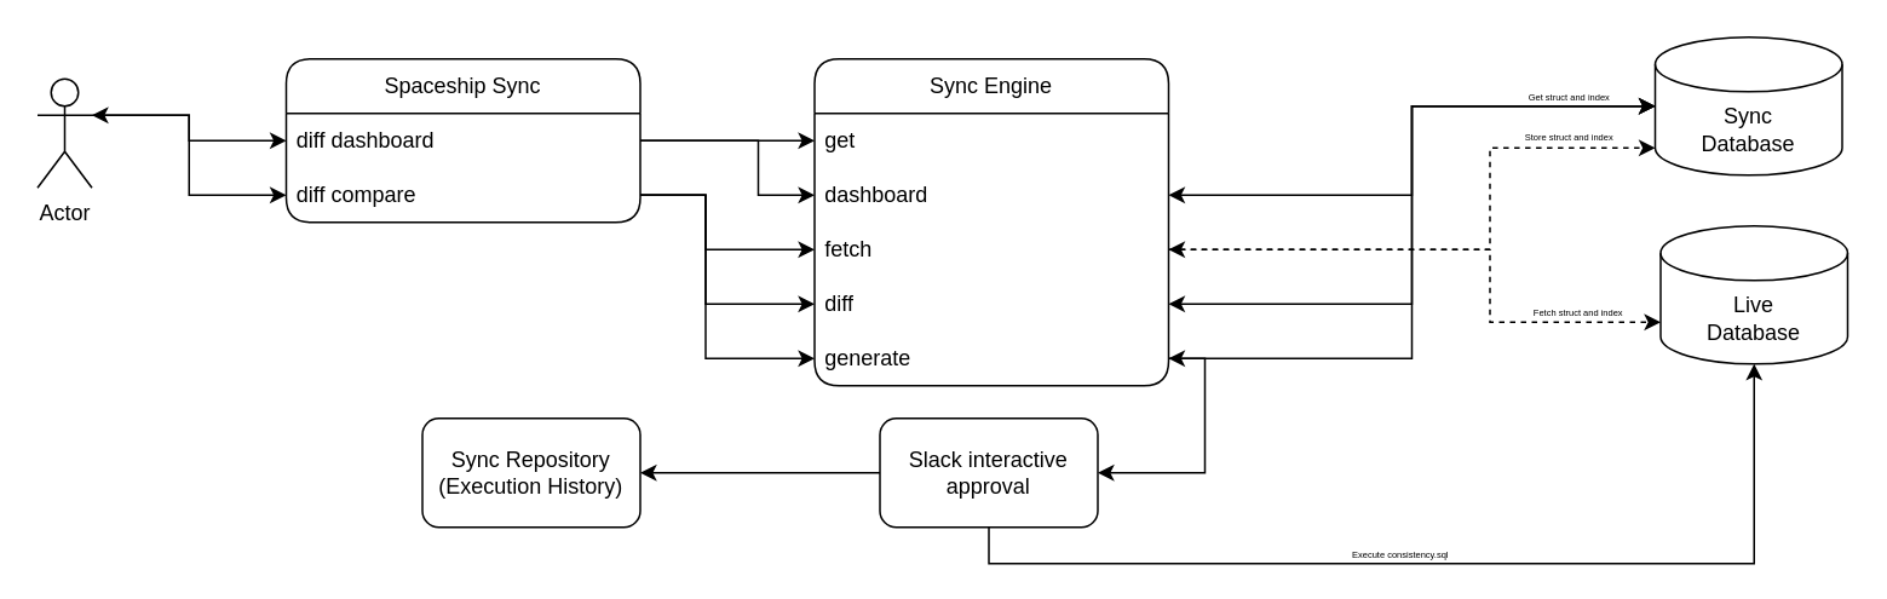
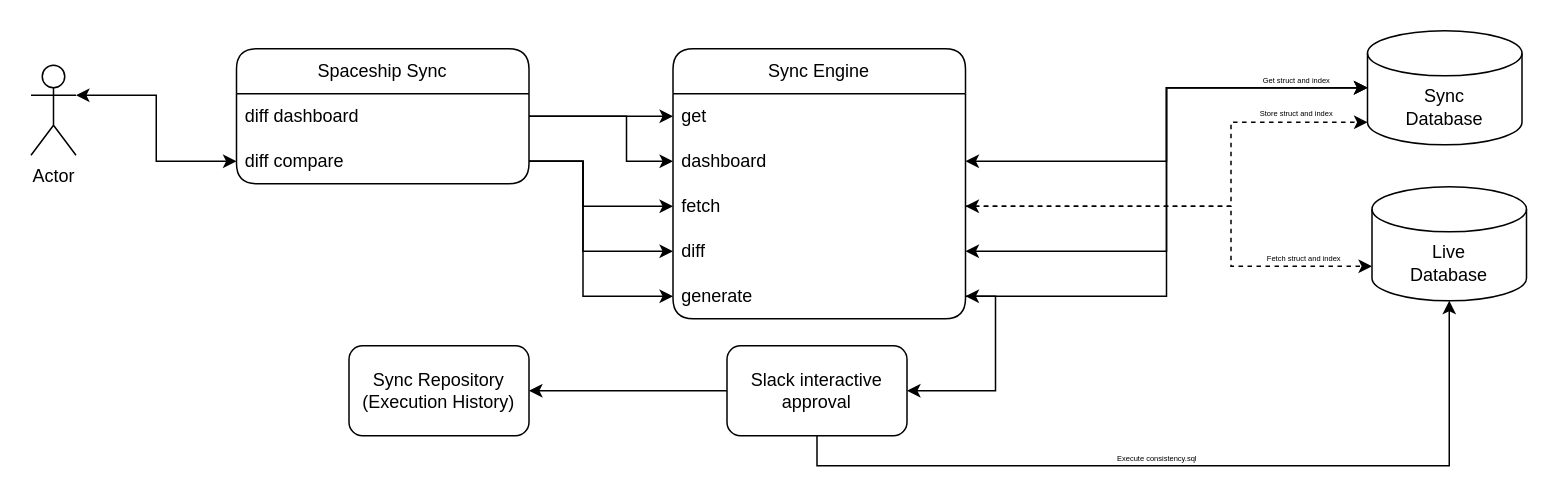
  <mxCell id="0" />
  <mxCell id="1" parent="0" />
  <mxCell id="2" value="Live&lt;div&gt;Database&lt;/div&gt;" style="shape=cylinder3;whiteSpace=wrap;html=1;boundedLbl=1;backgroundOutline=1;size=15;" vertex="1" parent="1"><mxGeometry x="914" y="124" width="103" height="76" as="geometry" /></mxCell>
  <mxCell id="3" value="Sync&lt;div&gt;Database&lt;/div&gt;" style="shape=cylinder3;whiteSpace=wrap;html=1;boundedLbl=1;backgroundOutline=1;size=15;" vertex="1" parent="1"><mxGeometry x="911" y="20" width="103" height="76" as="geometry" /></mxCell>
  <mxCell id="4" value="Sync Engine" style="swimlane;fontStyle=0;childLayout=stackLayout;horizontal=1;startSize=30;horizontalStack=0;resizeParent=1;resizeParentMax=0;resizeLast=0;collapsible=1;marginBottom=0;whiteSpace=wrap;html=1;rounded=1;" vertex="1" parent="1"><mxGeometry x="448" y="32" width="195" height="180" as="geometry" /></mxCell>
  <mxCell id="5" value="get" style="text;strokeColor=none;fillColor=none;align=left;verticalAlign=middle;spacingLeft=4;spacingRight=4;overflow=hidden;points=[[0,0.5],[1,0.5]];portConstraint=eastwest;rotatable=0;whiteSpace=wrap;html=1;" vertex="1" parent="4"><mxGeometry y="30" width="195" height="30" as="geometry" /></mxCell>
  <mxCell id="6" value="dashboard" style="text;strokeColor=none;fillColor=none;align=left;verticalAlign=middle;spacingLeft=4;spacingRight=4;overflow=hidden;points=[[0,0.5],[1,0.5]];portConstraint=eastwest;rotatable=0;whiteSpace=wrap;html=1;" vertex="1" parent="4"><mxGeometry y="60" width="195" height="30" as="geometry" /></mxCell>
  <mxCell id="7" value="fetch" style="text;strokeColor=none;fillColor=none;align=left;verticalAlign=middle;spacingLeft=4;spacingRight=4;overflow=hidden;points=[[0,0.5],[1,0.5]];portConstraint=eastwest;rotatable=0;whiteSpace=wrap;html=1;" vertex="1" parent="4"><mxGeometry y="90" width="195" height="30" as="geometry" /></mxCell>
  <mxCell id="8" value="diff" style="text;strokeColor=none;fillColor=none;align=left;verticalAlign=middle;spacingLeft=4;spacingRight=4;overflow=hidden;points=[[0,0.5],[1,0.5]];portConstraint=eastwest;rotatable=0;whiteSpace=wrap;html=1;" vertex="1" parent="4"><mxGeometry y="120" width="195" height="30" as="geometry" /></mxCell>
  <mxCell id="9" value="generate" style="text;strokeColor=none;fillColor=none;align=left;verticalAlign=middle;spacingLeft=4;spacingRight=4;overflow=hidden;points=[[0,0.5],[1,0.5]];portConstraint=eastwest;rotatable=0;whiteSpace=wrap;html=1;" vertex="1" parent="4"><mxGeometry y="150" width="195" height="30" as="geometry" /></mxCell>
- <mxCell id="10" style="edgeStyle=orthogonalEdgeStyle;rounded=0;orthogonalLoop=1;jettySize=auto;html=1;exitX=1;exitY=0.333;exitDx=0;exitDy=0;exitPerimeter=0;" edge="1" parent="1" source="12" target="14"><mxGeometry relative="1" as="geometry" /></mxCell>
  <mxCell id="11" style="edgeStyle=orthogonalEdgeStyle;rounded=0;orthogonalLoop=1;jettySize=auto;html=1;exitX=1;exitY=0.333;exitDx=0;exitDy=0;exitPerimeter=0;startArrow=classic;startFill=1;" edge="1" parent="1" source="12" target="15"><mxGeometry relative="1" as="geometry" /></mxCell>
  <mxCell id="12" value="Actor" style="shape=umlActor;verticalLabelPosition=bottom;verticalAlign=top;html=1;outlineConnect=0;" vertex="1" parent="1"><mxGeometry x="20" y="43" width="30" height="60" as="geometry" /></mxCell>
  <mxCell id="13" value="Spaceship Sync" style="swimlane;fontStyle=0;childLayout=stackLayout;horizontal=1;startSize=30;horizontalStack=0;resizeParent=1;resizeParentMax=0;resizeLast=0;collapsible=1;marginBottom=0;whiteSpace=wrap;html=1;rounded=1;" vertex="1" parent="1"><mxGeometry x="157" y="32" width="195" height="90" as="geometry" /></mxCell>
  <mxCell id="14" value="diff dashboard" style="text;strokeColor=none;fillColor=none;align=left;verticalAlign=middle;spacingLeft=4;spacingRight=4;overflow=hidden;points=[[0,0.5],[1,0.5]];portConstraint=eastwest;rotatable=0;whiteSpace=wrap;html=1;" vertex="1" parent="13"><mxGeometry y="30" width="195" height="30" as="geometry" /></mxCell>
  <mxCell id="15" value="diff compare" style="text;strokeColor=none;fillColor=none;align=left;verticalAlign=middle;spacingLeft=4;spacingRight=4;overflow=hidden;points=[[0,0.5],[1,0.5]];portConstraint=eastwest;rotatable=0;whiteSpace=wrap;html=1;" vertex="1" parent="13"><mxGeometry y="60" width="195" height="30" as="geometry" /></mxCell>
  <mxCell id="16" style="edgeStyle=orthogonalEdgeStyle;rounded=0;orthogonalLoop=1;jettySize=auto;html=1;exitX=1;exitY=0.5;exitDx=0;exitDy=0;entryX=0;entryY=0.5;entryDx=0;entryDy=0;" edge="1" parent="1" source="14" target="5"><mxGeometry relative="1" as="geometry" /></mxCell>
  <mxCell id="17" style="edgeStyle=orthogonalEdgeStyle;rounded=0;orthogonalLoop=1;jettySize=auto;html=1;exitX=1;exitY=0.5;exitDx=0;exitDy=0;" edge="1" parent="1" source="14" target="6"><mxGeometry relative="1" as="geometry"><Array as="points"><mxPoint x="417" y="77" /><mxPoint x="417" y="107" /></Array></mxGeometry></mxCell>
  <mxCell id="18" style="edgeStyle=orthogonalEdgeStyle;rounded=0;orthogonalLoop=1;jettySize=auto;html=1;exitX=1;exitY=0.5;exitDx=0;exitDy=0;" edge="1" parent="1" source="15" target="7"><mxGeometry relative="1" as="geometry"><Array as="points"><mxPoint x="388" y="107" /><mxPoint x="388" y="137" /></Array></mxGeometry></mxCell>
  <mxCell id="19" style="edgeStyle=orthogonalEdgeStyle;rounded=0;orthogonalLoop=1;jettySize=auto;html=1;exitX=1;exitY=0.5;exitDx=0;exitDy=0;entryX=0;entryY=0.5;entryDx=0;entryDy=0;" edge="1" parent="1" source="15" target="8"><mxGeometry relative="1" as="geometry"><Array as="points"><mxPoint x="388" y="107" /><mxPoint x="388" y="167" /></Array></mxGeometry></mxCell>
  <mxCell id="20" style="edgeStyle=orthogonalEdgeStyle;rounded=0;orthogonalLoop=1;jettySize=auto;html=1;exitX=1;exitY=0.5;exitDx=0;exitDy=0;entryX=0;entryY=0.5;entryDx=0;entryDy=0;" edge="1" parent="1" source="15" target="9"><mxGeometry relative="1" as="geometry"><Array as="points"><mxPoint x="388" y="107" /><mxPoint x="388" y="197" /></Array></mxGeometry></mxCell>
  <mxCell id="21" style="edgeStyle=orthogonalEdgeStyle;rounded=0;orthogonalLoop=1;jettySize=auto;html=1;exitX=1;exitY=0.5;exitDx=0;exitDy=0;entryX=0;entryY=0.5;entryDx=0;entryDy=0;entryPerimeter=0;startArrow=classic;startFill=1;" edge="1" parent="1" source="6" target="3"><mxGeometry relative="1" as="geometry" /></mxCell>
  <mxCell id="22" style="edgeStyle=orthogonalEdgeStyle;rounded=0;orthogonalLoop=1;jettySize=auto;html=1;exitX=1;exitY=0.5;exitDx=0;exitDy=0;dashed=1;" edge="1" parent="1" source="7" target="2"><mxGeometry relative="1" as="geometry"><Array as="points"><mxPoint x="820" y="137" /><mxPoint x="820" y="177" /></Array></mxGeometry></mxCell>
  <mxCell id="23" style="edgeStyle=orthogonalEdgeStyle;rounded=0;orthogonalLoop=1;jettySize=auto;html=1;exitX=1;exitY=0.5;exitDx=0;exitDy=0;entryX=0;entryY=0.5;entryDx=0;entryDy=0;entryPerimeter=0;startArrow=classic;startFill=1;" edge="1" parent="1" source="8" target="3"><mxGeometry relative="1" as="geometry" /></mxCell>
  <mxCell id="24" style="edgeStyle=orthogonalEdgeStyle;rounded=0;orthogonalLoop=1;jettySize=auto;html=1;exitX=1;exitY=0.5;exitDx=0;exitDy=0;entryX=0;entryY=0.5;entryDx=0;entryDy=0;entryPerimeter=0;startArrow=classic;startFill=1;" edge="1" parent="1" source="9" target="3"><mxGeometry relative="1" as="geometry" /></mxCell>
  <mxCell id="25" style="edgeStyle=orthogonalEdgeStyle;rounded=0;orthogonalLoop=1;jettySize=auto;html=1;exitX=0.5;exitY=1;exitDx=0;exitDy=0;" edge="1" parent="1" source="27" target="2"><mxGeometry relative="1" as="geometry" /></mxCell>
  <mxCell id="26" style="edgeStyle=orthogonalEdgeStyle;rounded=0;orthogonalLoop=1;jettySize=auto;html=1;exitX=0;exitY=0.5;exitDx=0;exitDy=0;entryX=1;entryY=0.5;entryDx=0;entryDy=0;" edge="1" parent="1" source="27" target="33"><mxGeometry relative="1" as="geometry" /></mxCell>
  <mxCell id="27" value="Slack interactive&lt;div&gt;approval&lt;/div&gt;" style="rounded=1;whiteSpace=wrap;html=1;" vertex="1" parent="1"><mxGeometry x="484" y="230" width="120" height="60" as="geometry" /></mxCell>
  <mxCell id="28" style="edgeStyle=orthogonalEdgeStyle;rounded=0;orthogonalLoop=1;jettySize=auto;html=1;exitX=1;exitY=0.5;exitDx=0;exitDy=0;entryX=0;entryY=1;entryDx=0;entryDy=-15;entryPerimeter=0;dashed=1;startArrow=classic;startFill=1;" edge="1" parent="1" source="7" target="3"><mxGeometry relative="1" as="geometry"><Array as="points"><mxPoint x="820" y="137" /><mxPoint x="820" y="81" /></Array></mxGeometry></mxCell>
  <mxCell id="29" value="&lt;font style=&quot;font-size: 5px;&quot;&gt;Fetch struct and index&lt;/font&gt;" style="text;html=1;whiteSpace=wrap;strokeColor=none;fillColor=none;align=center;verticalAlign=middle;rounded=0;" vertex="1" parent="1"><mxGeometry x="841" y="165" width="56" height="10" as="geometry" /></mxCell>
  <mxCell id="30" value="&lt;font style=&quot;font-size: 5px;&quot;&gt;Store struct and index&lt;/font&gt;" style="text;html=1;whiteSpace=wrap;strokeColor=none;fillColor=none;align=center;verticalAlign=middle;rounded=0;" vertex="1" parent="1"><mxGeometry x="836" y="68" width="56" height="10" as="geometry" /></mxCell>
  <mxCell id="31" value="&lt;font style=&quot;font-size: 5px;&quot;&gt;Get struct and index&lt;/font&gt;" style="text;html=1;whiteSpace=wrap;strokeColor=none;fillColor=none;align=center;verticalAlign=middle;rounded=0;" vertex="1" parent="1"><mxGeometry x="836" y="46" width="56" height="10" as="geometry" /></mxCell>
  <mxCell id="32" style="edgeStyle=orthogonalEdgeStyle;rounded=0;orthogonalLoop=1;jettySize=auto;html=1;exitX=1;exitY=0.5;exitDx=0;exitDy=0;entryX=1;entryY=0.5;entryDx=0;entryDy=0;" edge="1" parent="1" source="9" target="27"><mxGeometry relative="1" as="geometry" /></mxCell>
  <mxCell id="33" value="Sync Repository&lt;div&gt;(Execution History)&lt;/div&gt;" style="rounded=1;whiteSpace=wrap;html=1;" vertex="1" parent="1"><mxGeometry x="232" y="230" width="120" height="60" as="geometry" /></mxCell>
  <mxCell id="34" value="&lt;span style=&quot;font-size: 5px;&quot;&gt;Execute consistency.sql&lt;/span&gt;" style="text;html=1;whiteSpace=wrap;strokeColor=none;fillColor=none;align=center;verticalAlign=middle;rounded=0;" vertex="1" parent="1"><mxGeometry x="743" y="298" width="56" height="10" as="geometry" /></mxCell>
